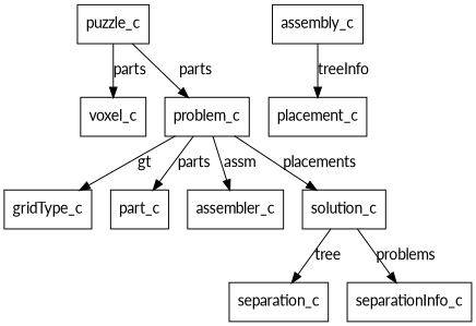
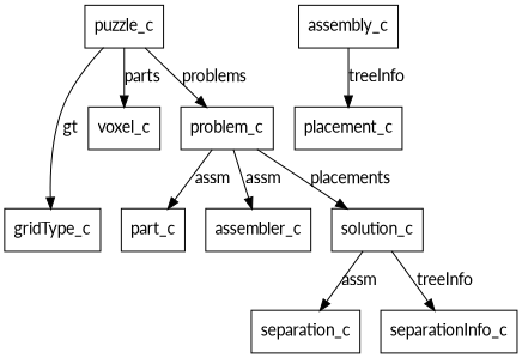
  digraph {
    fontname=Lato
    node [fontname=Lato shape=record]
    edge [fontname=Lato]
    puzzle_c
    gridType_c
    voxel_c
    problem_c
    part_c
    assembler_c
    solution_c
    separation_c
    separationInfo_c
    assembly_c
    placement_c
-   problem_c -> gridType_c [label=gt]
+   puzzle_c -> gridType_c [label=gt]
    puzzle_c -> voxel_c [label=parts]
-   puzzle_c -> problem_c [label=parts]
-   problem_c -> part_c [label=parts]
+   puzzle_c -> problem_c [label=problems]
+   problem_c -> part_c [label=assm]
    problem_c -> assembler_c [label=assm]
    problem_c -> solution_c [label=placements]
-   solution_c -> separation_c [label=tree]
-   solution_c -> separationInfo_c [label=problems]
+   solution_c -> separation_c [label=assm]
+   solution_c -> separationInfo_c [label=treeInfo]
    assembly_c -> placement_c [label=treeInfo]
  }
